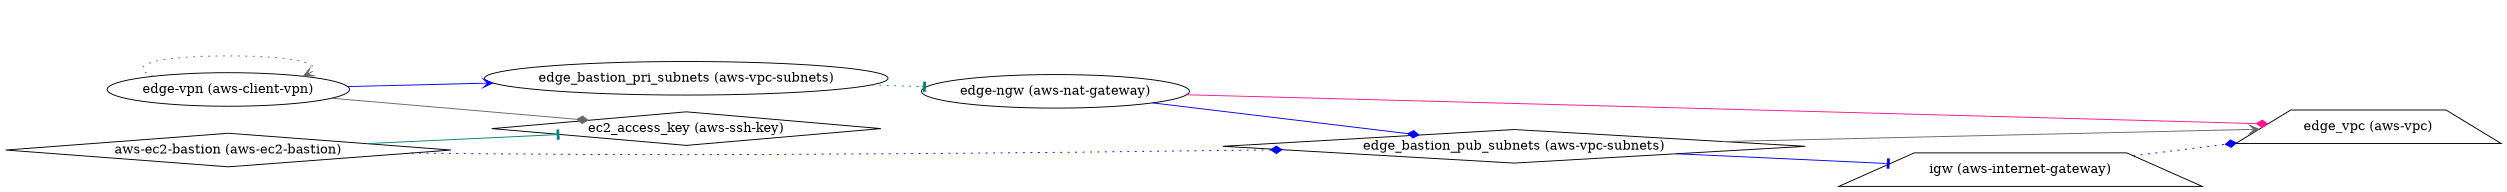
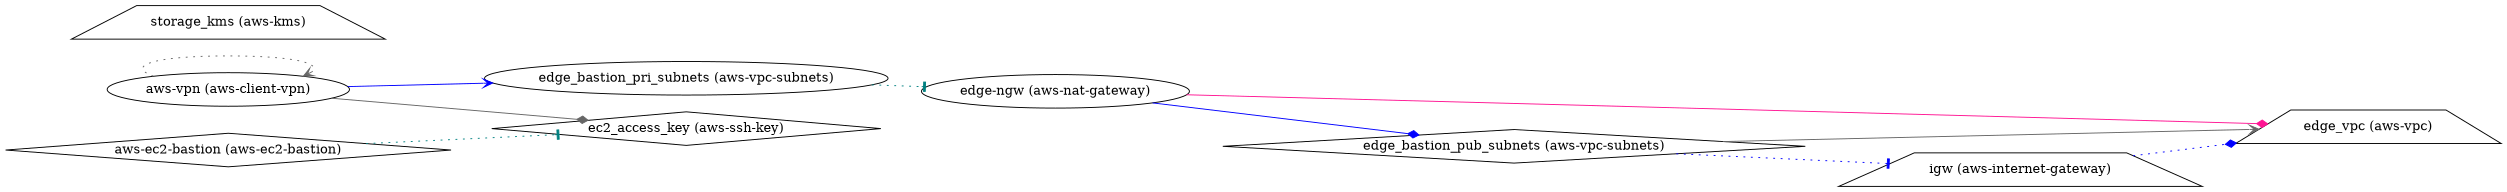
  digraph {
    rankdir=LR
    node [shape=ellipse]
    edge [arrowhead=diamond color=blue style=solid]
-   "edge-vpn (aws-client-vpn)"
+   "edge-vpn (aws-client-vpn)" [label="aws-vpn (aws-client-vpn)"]
    "edge_bastion_pri_subnets (aws-vpc-subnets)"
    "ec2_access_key (aws-ssh-key)" [shape=diamond]
    "edge_vpc (aws-vpc)" [shape=trapezium]
    "edge-ngw (aws-nat-gateway)"
    "edge_bastion_pub_subnets (aws-vpc-subnets)" [shape=diamond]
    "igw (aws-internet-gateway)" [shape=trapezium]
    "aws-ec2-bastion (aws-ec2-bastion)" [shape=diamond]
+   "storage_kms (aws-kms)" [shape=trapezium]
    "edge-vpn (aws-client-vpn)" -> "edge-vpn (aws-client-vpn)" [arrowhead=vee color=gray40 style=dotted]
    "edge-vpn (aws-client-vpn)" -> "edge_bastion_pri_subnets (aws-vpc-subnets)" [arrowhead=vee]
    "edge-vpn (aws-client-vpn)" -> "ec2_access_key (aws-ssh-key)" [color=gray40]
    "edge_bastion_pri_subnets (aws-vpc-subnets)" -> "edge-ngw (aws-nat-gateway)" [arrowhead=tee color=teal style=dotted]
    "edge-ngw (aws-nat-gateway)" -> "edge_vpc (aws-vpc)" [color=deeppink]
    "edge-ngw (aws-nat-gateway)" -> "edge_bastion_pub_subnets (aws-vpc-subnets)"
    "edge_bastion_pub_subnets (aws-vpc-subnets)" -> "edge_vpc (aws-vpc)" [arrowhead=vee color=gray40]
-   "edge_bastion_pub_subnets (aws-vpc-subnets)" -> "igw (aws-internet-gateway)" [arrowhead=tee]
+   "edge_bastion_pub_subnets (aws-vpc-subnets)" -> "igw (aws-internet-gateway)" [arrowhead=tee style=dotted]
    "igw (aws-internet-gateway)" -> "edge_vpc (aws-vpc)" [style=dotted]
-   "aws-ec2-bastion (aws-ec2-bastion)" -> "ec2_access_key (aws-ssh-key)" [arrowhead=tee color=teal]
-   "aws-ec2-bastion (aws-ec2-bastion)" -> "edge_bastion_pub_subnets (aws-vpc-subnets)" [style=dotted]
+   "aws-ec2-bastion (aws-ec2-bastion)" -> "ec2_access_key (aws-ssh-key)" [arrowhead=tee color=teal style=dotted]
  }
